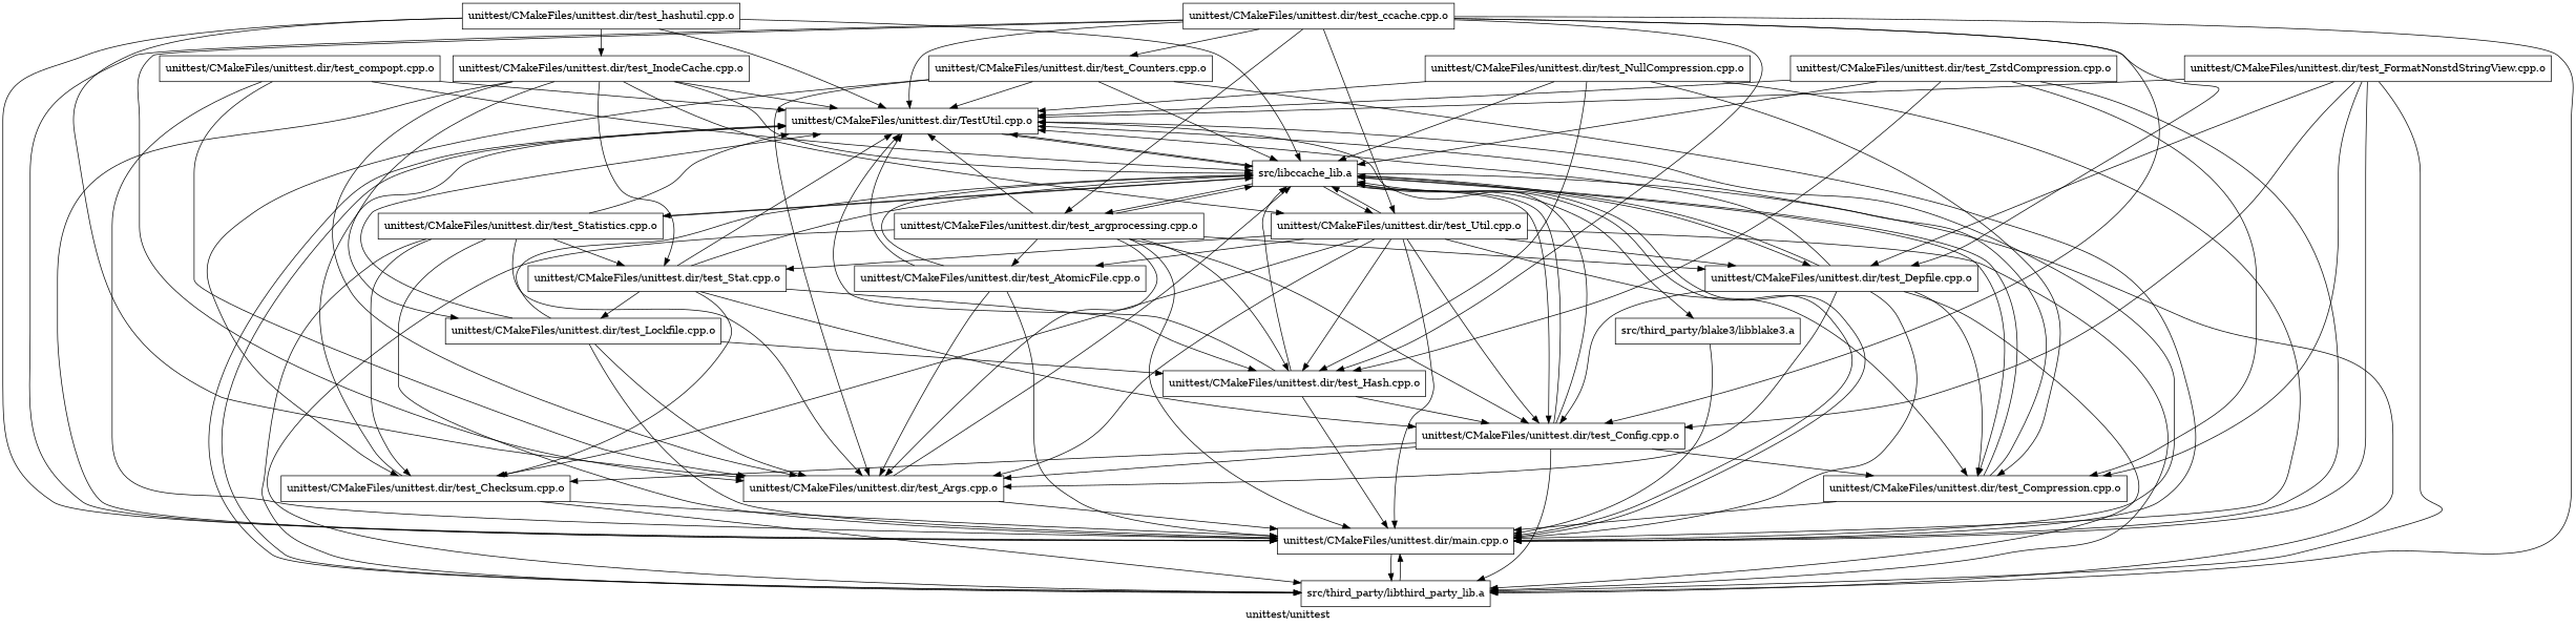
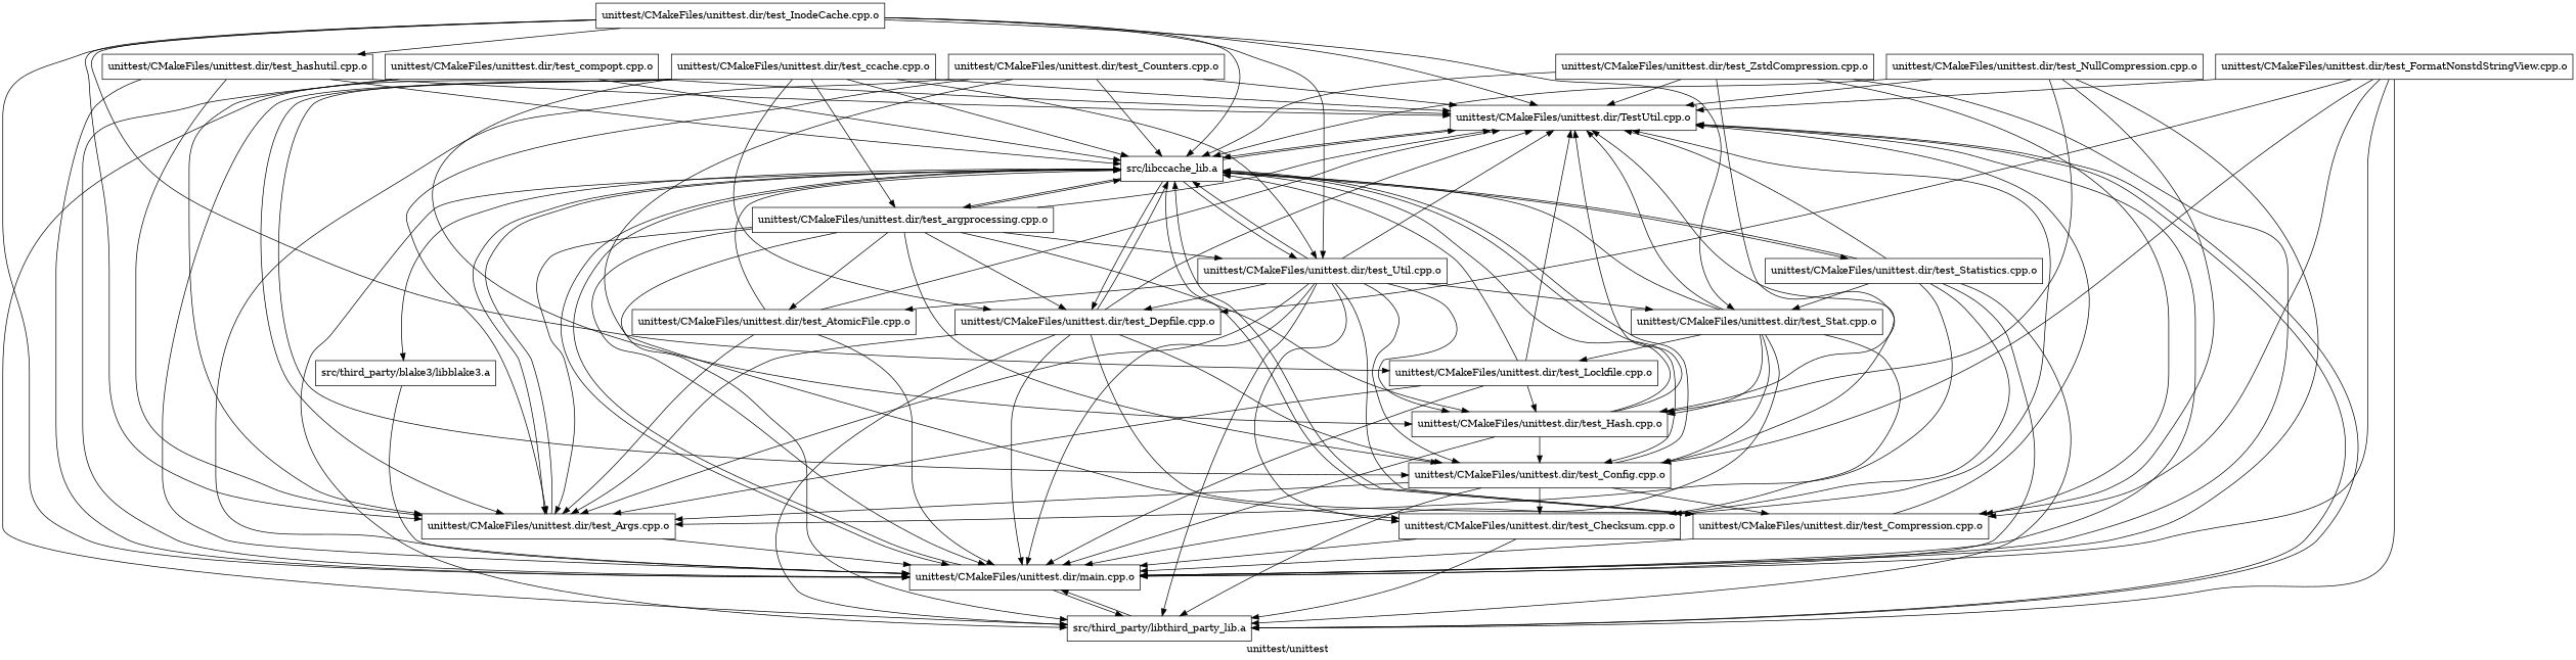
  digraph {
    label="unittest/unittest"
    node [shape=record]
    n1 [label="{unittest/CMakeFiles/unittest.dir/TestUtil.cpp.o}"]
    n2 [label="{src/libccache_lib.a}"]
    n3 [label="{src/third_party/libthird_party_lib.a}"]
    n4 [label="{unittest/CMakeFiles/unittest.dir/test_Args.cpp.o}"]
    n5 [label="{unittest/CMakeFiles/unittest.dir/test_Config.cpp.o}"]
    n6 [label="{unittest/CMakeFiles/unittest.dir/main.cpp.o}"]
    n7 [label="{unittest/CMakeFiles/unittest.dir/test_Compression.cpp.o}"]
    n8 [label="{unittest/CMakeFiles/unittest.dir/test_Depfile.cpp.o}"]
    n9 [label="{src/third_party/blake3/libblake3.a}"]
    n10 [label="{unittest/CMakeFiles/unittest.dir/test_Statistics.cpp.o}"]
    n11 [label="{unittest/CMakeFiles/unittest.dir/test_Util.cpp.o}"]
    n12 [label="{unittest/CMakeFiles/unittest.dir/test_argprocessing.cpp.o}"]
    n13 [label="{unittest/CMakeFiles/unittest.dir/test_Checksum.cpp.o}"]
    n14 [label="{unittest/CMakeFiles/unittest.dir/test_Stat.cpp.o}"]
    n15 [label="{unittest/CMakeFiles/unittest.dir/test_AtomicFile.cpp.o}"]
    n16 [label="{unittest/CMakeFiles/unittest.dir/test_Hash.cpp.o}"]
    n17 [label="{unittest/CMakeFiles/unittest.dir/test_Lockfile.cpp.o}"]
    n18 [label="{unittest/CMakeFiles/unittest.dir/test_Counters.cpp.o}"]
    n19 [label="{unittest/CMakeFiles/unittest.dir/test_FormatNonstdStringView.cpp.o}"]
    n20 [label="{unittest/CMakeFiles/unittest.dir/test_NullCompression.cpp.o}"]
    n21 [label="{unittest/CMakeFiles/unittest.dir/test_ZstdCompression.cpp.o}"]
    n22 [label="{unittest/CMakeFiles/unittest.dir/test_ccache.cpp.o}"]
    n23 [label="{unittest/CMakeFiles/unittest.dir/test_compopt.cpp.o}"]
    n24 [label="{unittest/CMakeFiles/unittest.dir/test_hashutil.cpp.o}"]
    n25 [label="{unittest/CMakeFiles/unittest.dir/test_InodeCache.cpp.o}"]
    n1 -> n2
    n1 -> n3
    n2 -> n1
    n2 -> n3
+   n2 -> n4
    n2 -> n5
    n2 -> n6
    n2 -> n7
    n2 -> n8
    n2 -> n9
    n2 -> n10
    n2 -> n11
    n2 -> n12
    n3 -> n1
    n3 -> n6
    n4 -> n2
    n4 -> n6
    n5 -> n1
    n5 -> n2
    n5 -> n3
    n5 -> n4
    n5 -> n7
    n5 -> n13
    n6 -> n1
    n6 -> n2
    n6 -> n3
    n7 -> n1
    n7 -> n2
    n7 -> n6
    n8 -> n1
    n8 -> n2
    n8 -> n3
    n8 -> n4
    n8 -> n5
    n8 -> n6
    n8 -> n7
    n9 -> n6
    n10 -> n1
    n10 -> n2
    n10 -> n3
    n10 -> n4
    n10 -> n6
    n10 -> n13
    n10 -> n14
+   n11 -> n1
    n11 -> n2
    n11 -> n3
    n11 -> n4
    n11 -> n5
    n11 -> n6
    n11 -> n7
    n11 -> n8
    n11 -> n13
    n11 -> n14
    n11 -> n15
    n11 -> n16
    n12 -> n1
    n12 -> n2
    n12 -> n3
    n12 -> n4
    n12 -> n5
    n12 -> n6
    n12 -> n8
+   n12 -> n11
    n12 -> n15
    n12 -> n16
    n13 -> n1
    n13 -> n3
    n13 -> n6
    n14 -> n1
    n14 -> n2
    n14 -> n5
+   n14 -> n6
    n14 -> n13
    n14 -> n16
    n14 -> n17
    n15 -> n1
    n15 -> n2
    n15 -> n4
    n15 -> n6
    n16 -> n1
    n16 -> n2
    n16 -> n5
    n16 -> n6
    n17 -> n1
    n17 -> n2
    n17 -> n4
    n17 -> n6
    n17 -> n16
    n18 -> n1
    n18 -> n2
    n18 -> n4
    n18 -> n6
    n18 -> n13
    n19 -> n1
    n19 -> n3
    n19 -> n5
    n19 -> n6
    n19 -> n7
    n19 -> n8
    n20 -> n1
    n20 -> n2
    n20 -> n6
    n20 -> n7
    n20 -> n16
    n21 -> n1
    n21 -> n2
    n21 -> n6
    n21 -> n7
    n21 -> n16
    n22 -> n1
-   n22 -> n18
+   n22 -> n2
    n22 -> n3
    n22 -> n4
    n22 -> n5
    n22 -> n6
    n22 -> n8
    n22 -> n11
    n22 -> n12
    n22 -> n16
    n23 -> n1
    n23 -> n2
    n23 -> n4
    n23 -> n6
    n24 -> n1
    n24 -> n2
    n24 -> n4
    n24 -> n6
    n25 -> n1
    n25 -> n2
    n25 -> n4
    n25 -> n6
    n25 -> n11
    n25 -> n14
    n25 -> n17
-   n24 -> n25
+   n25 -> n24
  }
